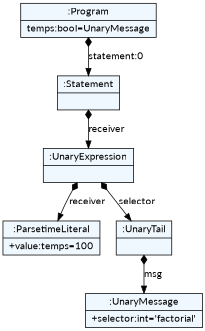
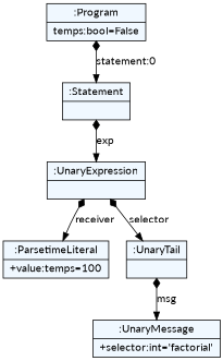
  digraph {
    fontname=Lato
    fontsize=8
    nodesep=0.3
    node [fillcolor=aliceblue fontname=Lato shape=record style=filled]
    edge [arrowtail=diamond dir=both fontname=Lato]
-   n1 [label="{:Program|temps:bool=UnaryMessage\l}"]
+   n1 [label="{:Program|temps:bool=False\l}"]
    n2 [label="{:Statement|}"]
    n3 [label="{:UnaryExpression|}"]
    n4 [label="{:ParsetimeLiteral|+value:temps=100\l}"]
    n5 [label="{:UnaryTail|}"]
    n6 [label="{:UnaryMessage|+selector:int='factorial'\l}"]
    n1 -> n2 [label="statement:0"]
-   n2 -> n3 [label=receiver]
+   n2 -> n3 [label=exp]
    n3 -> n4 [label=receiver]
    n3 -> n5 [label=selector]
    n5 -> n6 [label=msg]
  }
